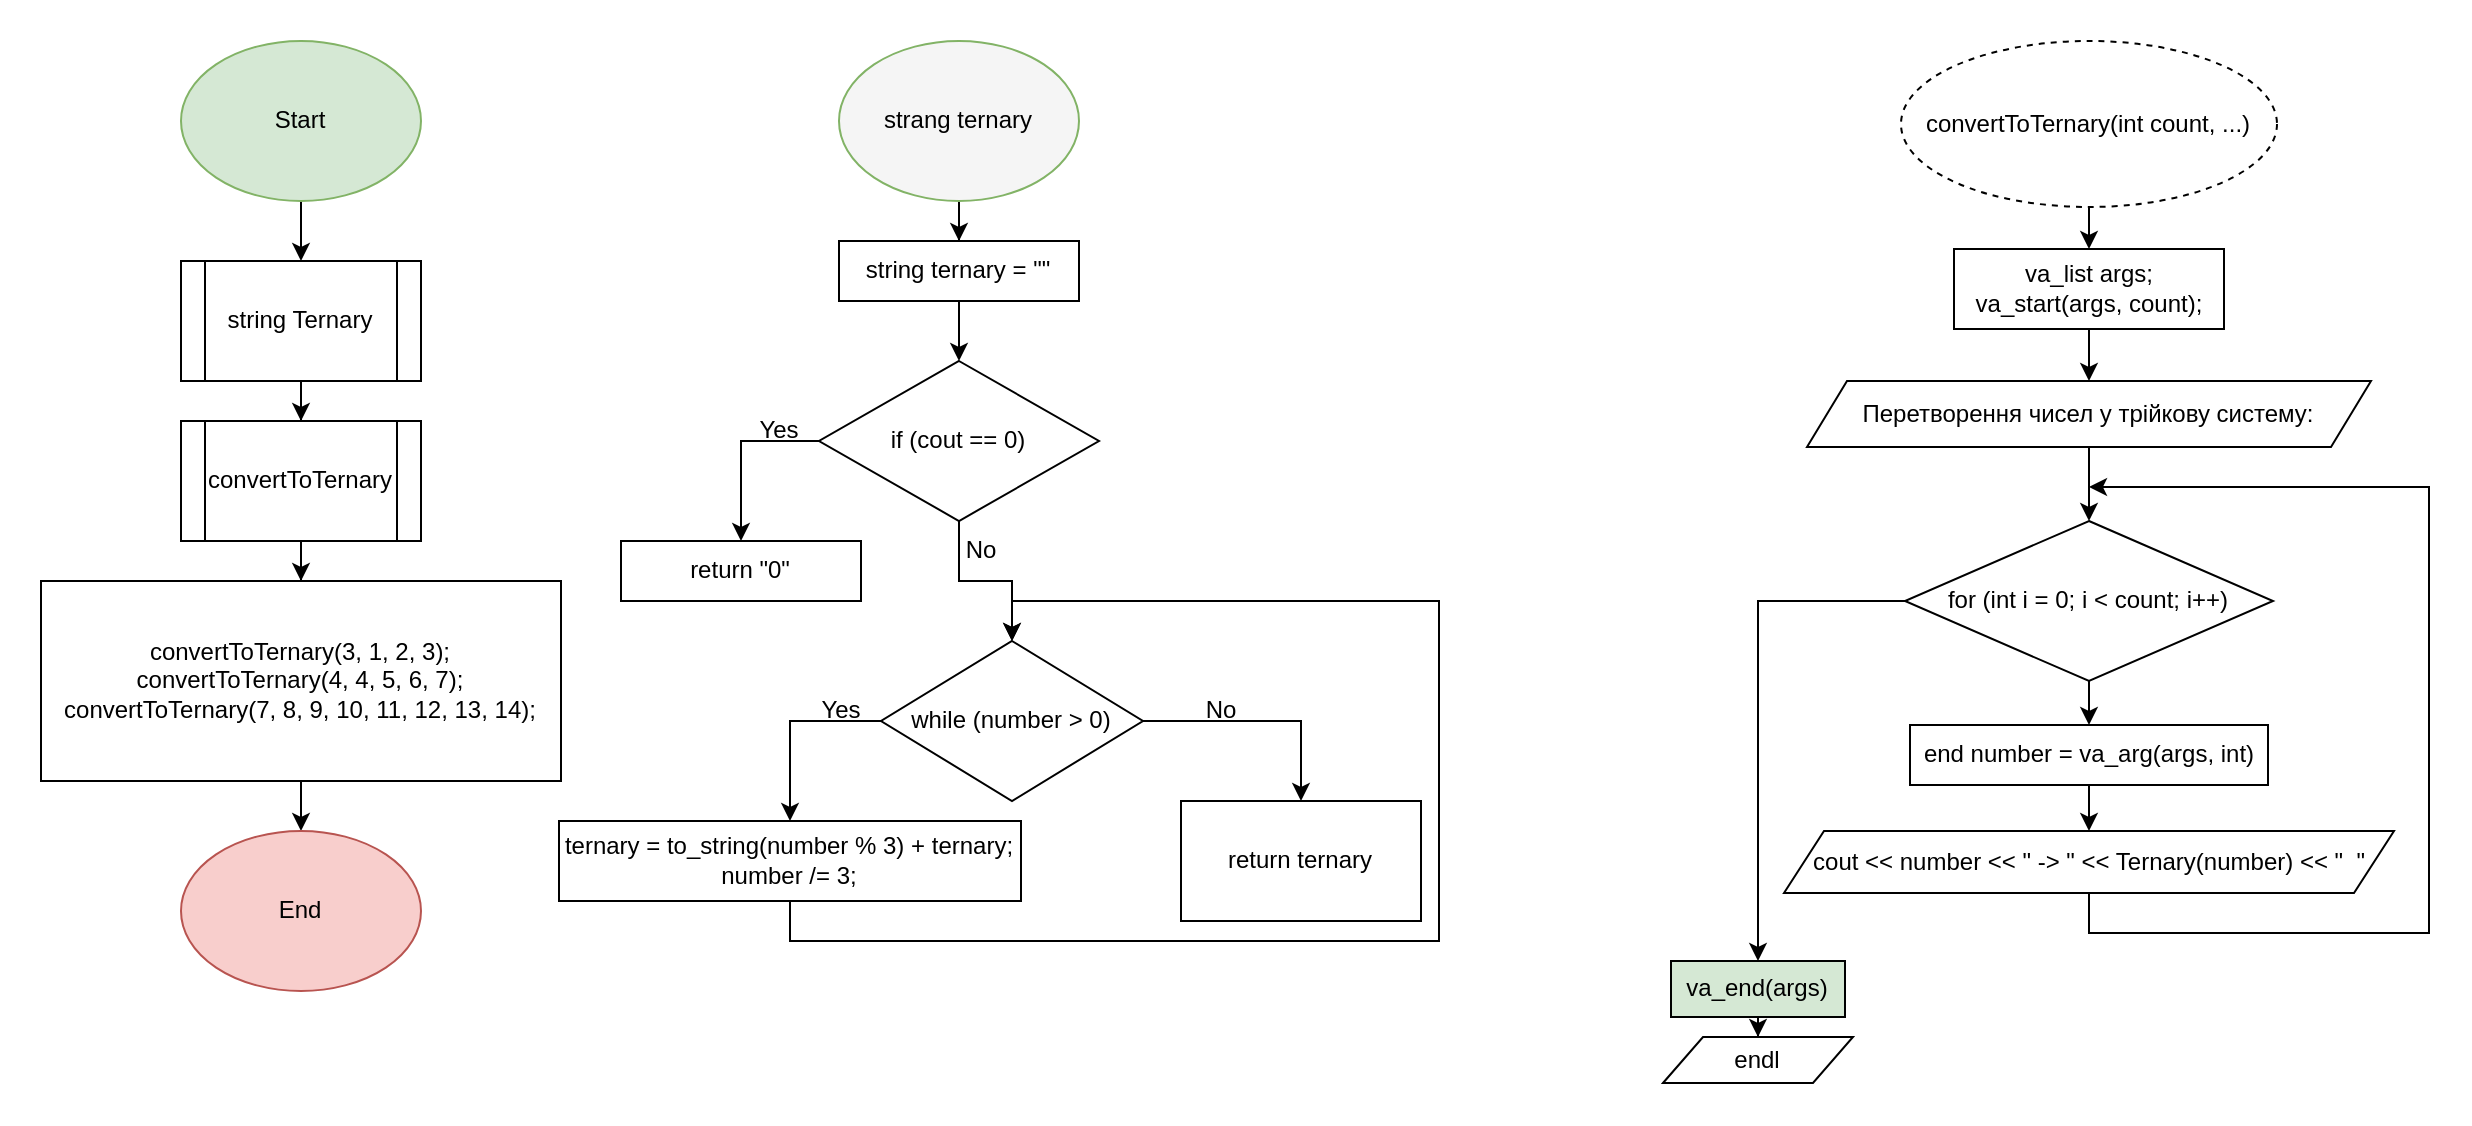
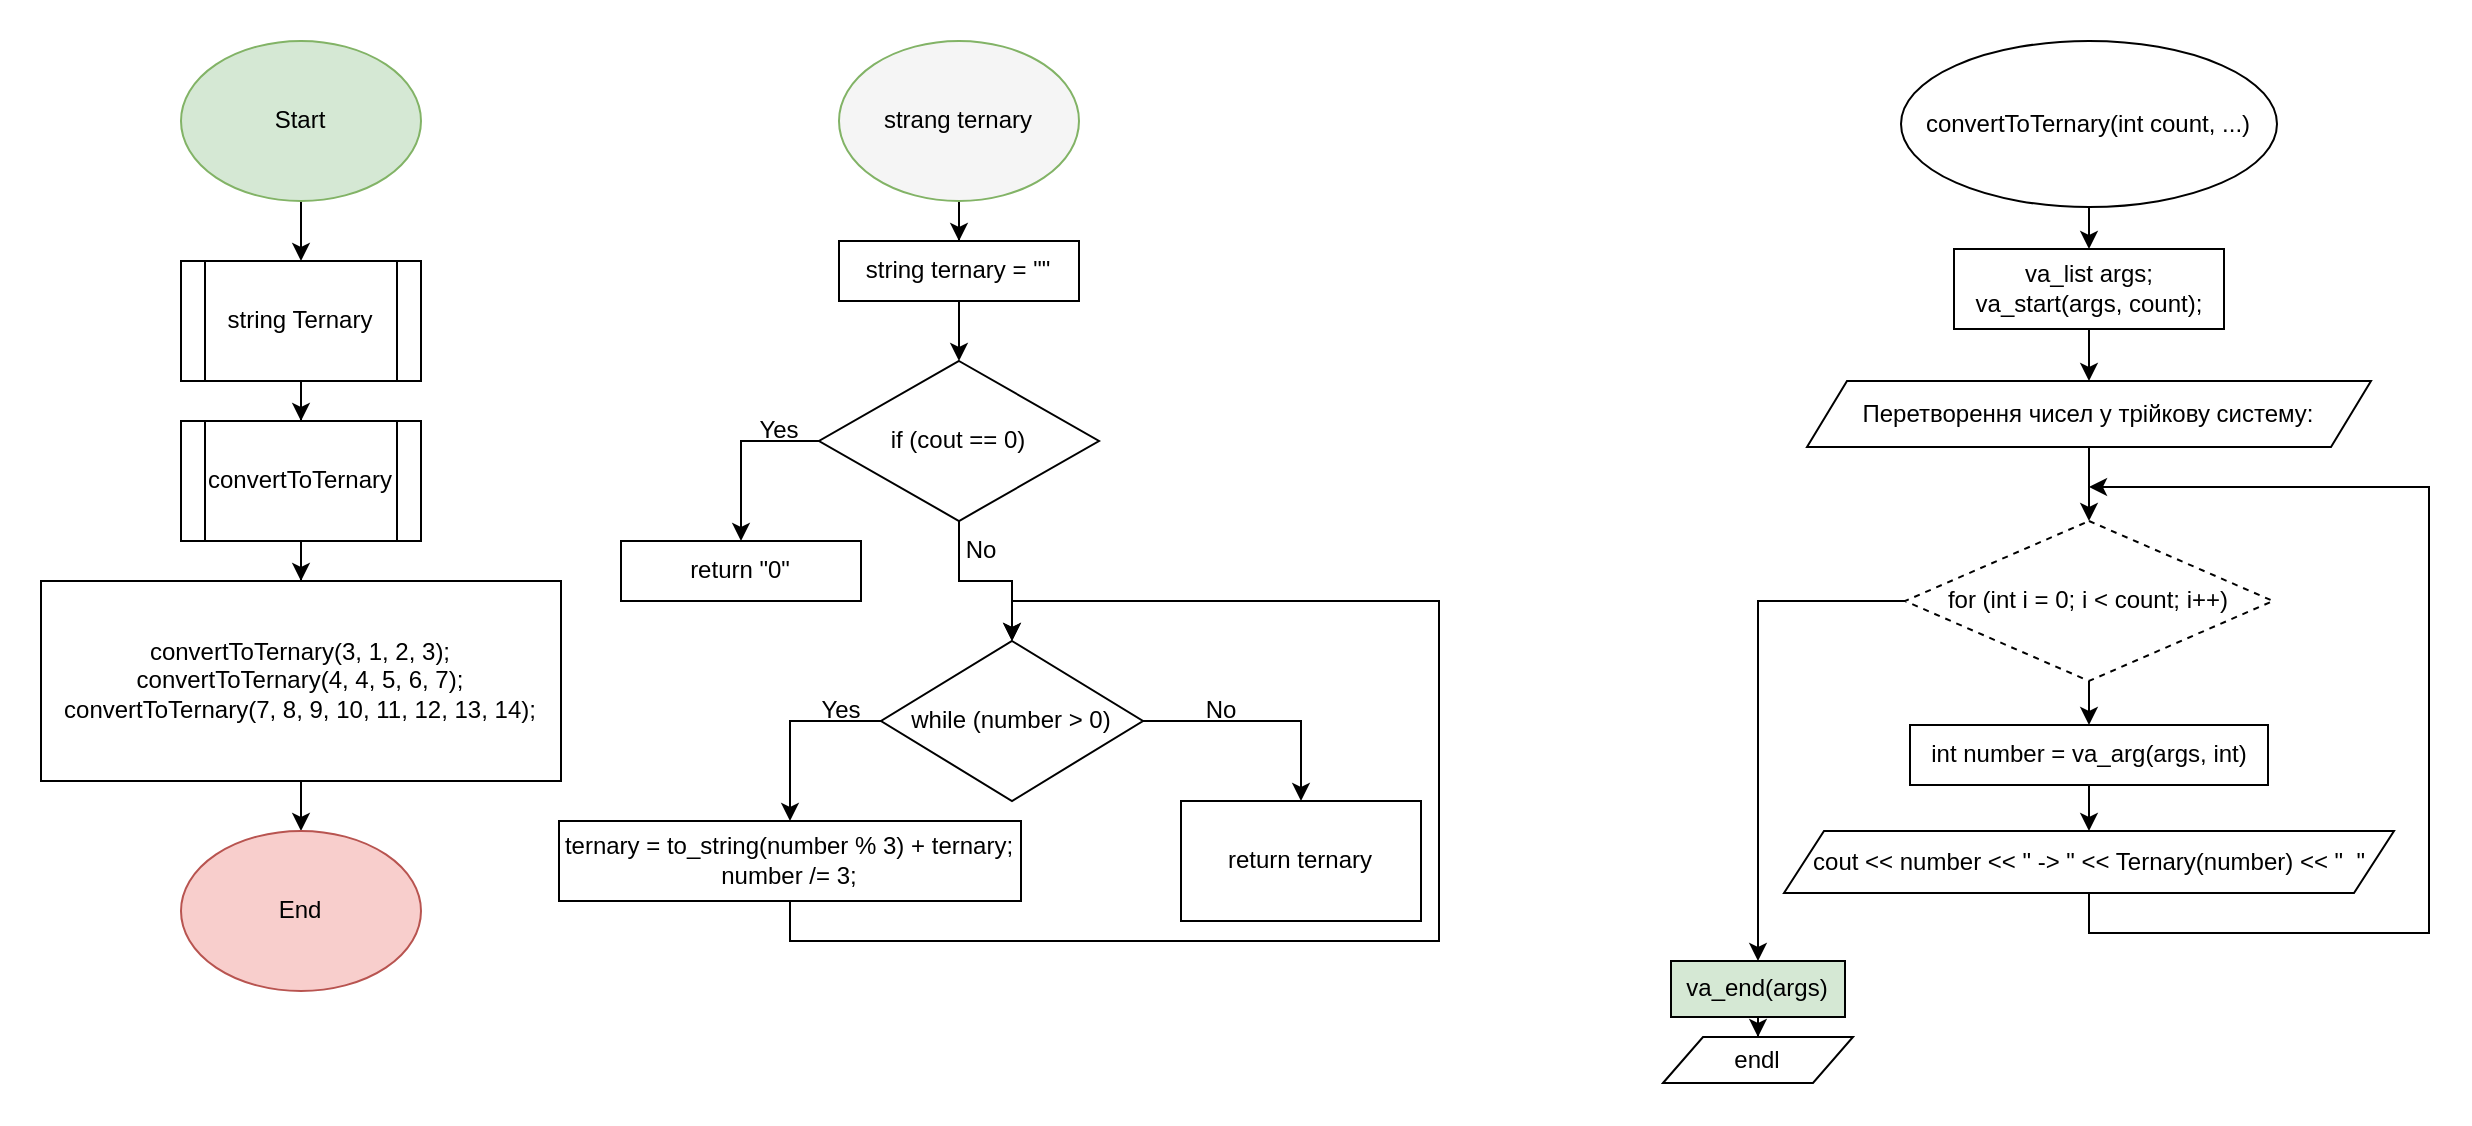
  <mxCell id="0" />
  <mxCell id="1" parent="0" />
  <mxCell id="2" value="" style="edgeStyle=orthogonalEdgeStyle;rounded=0;orthogonalLoop=1;jettySize=auto;html=1;" parent="1" source="3" target="5" edge="1"><mxGeometry relative="1" as="geometry" /></mxCell>
  <mxCell id="3" value="Start" style="ellipse;whiteSpace=wrap;html=1;fillColor=#d5e8d4;strokeColor=#82b366;" parent="1" vertex="1"><mxGeometry x="90" width="120" height="80" as="geometry" y="20" /></mxCell>
  <mxCell id="4" value="" style="edgeStyle=orthogonalEdgeStyle;rounded=0;orthogonalLoop=1;jettySize=auto;html=1;" parent="1" source="5" target="7" edge="1"><mxGeometry relative="1" as="geometry" /></mxCell>
  <mxCell id="5" value="string Ternary" style="shape=process;whiteSpace=wrap;html=1;backgroundOutline=1;" parent="1" vertex="1"><mxGeometry x="90" y="130" width="120" height="60" as="geometry" /></mxCell>
  <mxCell id="6" value="" style="edgeStyle=orthogonalEdgeStyle;rounded=0;orthogonalLoop=1;jettySize=auto;html=1;" parent="1" source="7" target="9" edge="1"><mxGeometry relative="1" as="geometry" /></mxCell>
  <mxCell id="7" value="convertToTernary" style="shape=process;whiteSpace=wrap;html=1;backgroundOutline=1;" parent="1" vertex="1"><mxGeometry x="90" y="210" width="120" height="60" as="geometry" /></mxCell>
  <mxCell id="8" value="" style="edgeStyle=orthogonalEdgeStyle;rounded=0;orthogonalLoop=1;jettySize=auto;html=1;" parent="1" source="9" target="10" edge="1"><mxGeometry relative="1" as="geometry" /></mxCell>
  <mxCell id="9" value="&lt;div&gt;convertToTernary(3, 1, 2, 3);&lt;/div&gt;&lt;div&gt;convertToTernary(4, 4, 5, 6, 7);&lt;/div&gt;&lt;div&gt;convertToTernary(7, 8, 9, 10, 11, 12, 13, 14);&lt;/div&gt;" style="whiteSpace=wrap;html=1;" parent="1" vertex="1"><mxGeometry y="290" width="260" height="100" as="geometry" x="20" /></mxCell>
  <mxCell id="10" value="End" style="ellipse;whiteSpace=wrap;html=1;fillColor=#f8cecc;strokeColor=#b85450;" parent="1" vertex="1"><mxGeometry x="90" y="415" width="120" height="80" as="geometry" /></mxCell>
  <mxCell id="11" value="" style="edgeStyle=orthogonalEdgeStyle;rounded=0;orthogonalLoop=1;jettySize=auto;html=1;" parent="1" source="12" target="14" edge="1"><mxGeometry relative="1" as="geometry" /></mxCell>
  <mxCell id="12" value="strang ternary" style="ellipse;whiteSpace=wrap;html=1;fillColor=#f5f5f5;strokeColor=#82b366;" parent="1" vertex="1"><mxGeometry x="419" width="120" height="80" as="geometry" y="20" /></mxCell>
  <mxCell id="13" value="" style="edgeStyle=orthogonalEdgeStyle;rounded=0;orthogonalLoop=1;jettySize=auto;html=1;" parent="1" source="14" target="17" edge="1"><mxGeometry relative="1" as="geometry" /></mxCell>
  <mxCell id="14" value="string ternary = &quot;&quot;" style="rounded=0;whiteSpace=wrap;html=1;" parent="1" vertex="1"><mxGeometry x="419" y="120" width="120" height="30" as="geometry" /></mxCell>
  <mxCell id="15" style="edgeStyle=orthogonalEdgeStyle;rounded=0;orthogonalLoop=1;jettySize=auto;html=1;exitX=0;exitY=0.5;exitDx=0;exitDy=0;entryX=0.5;entryY=0;entryDx=0;entryDy=0;" parent="1" source="17" target="18" edge="1"><mxGeometry relative="1" as="geometry" /></mxCell>
  <mxCell id="16" style="edgeStyle=orthogonalEdgeStyle;rounded=0;orthogonalLoop=1;jettySize=auto;html=1;exitX=0.5;exitY=1;exitDx=0;exitDy=0;entryX=0.5;entryY=0;entryDx=0;entryDy=0;" parent="1" source="17" target="23" edge="1"><mxGeometry relative="1" as="geometry" /></mxCell>
  <mxCell id="17" value="if (cout == 0)" style="rhombus;whiteSpace=wrap;html=1;" parent="1" vertex="1"><mxGeometry x="409" y="180" width="140" height="80" as="geometry" /></mxCell>
  <mxCell id="18" value="return &quot;0&quot;" style="rounded=0;whiteSpace=wrap;html=1;" parent="1" vertex="1"><mxGeometry x="310" y="270" width="120" height="30" as="geometry" /></mxCell>
  <mxCell id="19" value="Yes" style="text;html=1;align=center;verticalAlign=middle;resizable=0;points=[];autosize=1;strokeColor=none;fillColor=none;" parent="1" vertex="1"><mxGeometry x="369" y="200" width="40" height="30" as="geometry" /></mxCell>
  <mxCell id="20" value="No" style="text;html=1;align=center;verticalAlign=middle;resizable=0;points=[];autosize=1;strokeColor=none;fillColor=none;" parent="1" vertex="1"><mxGeometry x="470" y="260" width="40" height="30" as="geometry" /></mxCell>
  <mxCell id="21" style="edgeStyle=orthogonalEdgeStyle;rounded=0;orthogonalLoop=1;jettySize=auto;html=1;exitX=0;exitY=0.5;exitDx=0;exitDy=0;entryX=0.5;entryY=0;entryDx=0;entryDy=0;" parent="1" source="23" target="25" edge="1"><mxGeometry relative="1" as="geometry" /></mxCell>
  <mxCell id="22" style="edgeStyle=orthogonalEdgeStyle;rounded=0;orthogonalLoop=1;jettySize=auto;html=1;exitX=1;exitY=0.5;exitDx=0;exitDy=0;entryX=0.5;entryY=0;entryDx=0;entryDy=0;" parent="1" source="23" target="27" edge="1"><mxGeometry relative="1" as="geometry" /></mxCell>
  <mxCell id="23" value="while (number &amp;gt; 0)" style="rhombus;whiteSpace=wrap;html=1;" parent="1" vertex="1"><mxGeometry x="440" y="320" width="131" height="80" as="geometry" /></mxCell>
  <mxCell id="24" style="edgeStyle=orthogonalEdgeStyle;rounded=0;orthogonalLoop=1;jettySize=auto;html=1;exitX=0.5;exitY=1;exitDx=0;exitDy=0;entryX=0.5;entryY=0;entryDx=0;entryDy=0;" edge="1" parent="1" source="25" target="23"><mxGeometry relative="1" as="geometry"><Array as="points"><mxPoint x="395" y="470" /><mxPoint x="719" y="470" /><mxPoint x="719" y="300" /><mxPoint x="506" y="300" /></Array></mxGeometry></mxCell>
  <mxCell id="25" value="&lt;div&gt;ternary = to_string(number % 3) + ternary;&lt;/div&gt;&lt;div&gt;number /= 3;&lt;/div&gt;" style="rounded=0;whiteSpace=wrap;html=1;" parent="1" vertex="1"><mxGeometry x="279" y="410" width="231" height="40" as="geometry" /></mxCell>
  <mxCell id="26" value="Yes" style="text;html=1;align=center;verticalAlign=middle;resizable=0;points=[];autosize=1;strokeColor=none;fillColor=none;" parent="1" vertex="1"><mxGeometry x="400" y="340" width="40" height="30" as="geometry" /></mxCell>
  <mxCell id="27" value="return ternary" style="rounded=0;whiteSpace=wrap;html=1;" parent="1" vertex="1"><mxGeometry x="590" y="400" width="120" height="60" as="geometry" /></mxCell>
  <mxCell id="28" value="No" style="text;html=1;align=center;verticalAlign=middle;resizable=0;points=[];autosize=1;strokeColor=none;fillColor=none;" parent="1" vertex="1"><mxGeometry x="590" y="340" width="40" height="30" as="geometry" /></mxCell>
  <mxCell id="29" value="" style="edgeStyle=orthogonalEdgeStyle;rounded=0;orthogonalLoop=1;jettySize=auto;html=1;" parent="1" source="30" target="32" edge="1"><mxGeometry relative="1" as="geometry" /></mxCell>
- <mxCell id="30" value="convertToTernary(int count, ...)" style="ellipse;whiteSpace=wrap;html=1;dashed=1;" parent="1" vertex="1"><mxGeometry x="950" width="188" height="83" as="geometry" y="20" /></mxCell>
+ <mxCell id="30" value="convertToTernary(int count, ...)" style="ellipse;whiteSpace=wrap;html=1;" parent="1" vertex="1"><mxGeometry x="950" width="188" height="83" as="geometry" y="20" /></mxCell>
  <mxCell id="31" value="" style="edgeStyle=orthogonalEdgeStyle;rounded=0;orthogonalLoop=1;jettySize=auto;html=1;" edge="1" parent="1" source="32" target="34"><mxGeometry relative="1" as="geometry" /></mxCell>
  <mxCell id="32" value="&lt;div&gt;va_list args;&lt;/div&gt;&lt;div&gt;va_start(args, count);&lt;/div&gt;" style="rounded=0;whiteSpace=wrap;html=1;" parent="1" vertex="1"><mxGeometry x="976.5" y="124" width="135" height="40" as="geometry" /></mxCell>
  <mxCell id="33" value="" style="edgeStyle=orthogonalEdgeStyle;rounded=0;orthogonalLoop=1;jettySize=auto;html=1;" edge="1" parent="1" source="34" target="37"><mxGeometry relative="1" as="geometry" /></mxCell>
  <mxCell id="34" value="Перетворення чисел у трійкову систему:" style="shape=parallelogram;perimeter=parallelogramPerimeter;whiteSpace=wrap;html=1;fixedSize=1;" vertex="1" parent="1"><mxGeometry x="903" y="190" width="282" height="33" as="geometry" /></mxCell>
  <mxCell id="35" value="" style="edgeStyle=orthogonalEdgeStyle;rounded=0;orthogonalLoop=1;jettySize=auto;html=1;" edge="1" parent="1" source="37" target="39"><mxGeometry relative="1" as="geometry" /></mxCell>
  <mxCell id="36" style="edgeStyle=orthogonalEdgeStyle;rounded=0;orthogonalLoop=1;jettySize=auto;html=1;exitX=0;exitY=0.5;exitDx=0;exitDy=0;entryX=0.5;entryY=0;entryDx=0;entryDy=0;" edge="1" parent="1" source="37" target="43"><mxGeometry relative="1" as="geometry" /></mxCell>
- <mxCell id="37" value="for (int i = 0; i &amp;lt; count; i++)" style="rhombus;whiteSpace=wrap;html=1;" vertex="1" parent="1"><mxGeometry x="952" y="260" width="184" height="80" as="geometry" /></mxCell>
+ <mxCell id="37" value="for (int i = 0; i &amp;lt; count; i++)" style="rhombus;whiteSpace=wrap;html=1;dashed=1;" vertex="1" parent="1"><mxGeometry x="952" y="260" width="184" height="80" as="geometry" /></mxCell>
  <mxCell id="38" value="" style="edgeStyle=orthogonalEdgeStyle;rounded=0;orthogonalLoop=1;jettySize=auto;html=1;" edge="1" parent="1" source="39" target="41"><mxGeometry relative="1" as="geometry" /></mxCell>
- <mxCell id="39" value="end number = va_arg(args, int)" style="rounded=0;whiteSpace=wrap;html=1;" vertex="1" parent="1"><mxGeometry x="954.5" y="362" width="179" height="30" as="geometry" /></mxCell>
+ <mxCell id="39" value="int number = va_arg(args, int)" style="rounded=0;whiteSpace=wrap;html=1;" vertex="1" parent="1"><mxGeometry x="954.5" y="362" width="179" height="30" as="geometry" /></mxCell>
  <mxCell id="40" style="edgeStyle=orthogonalEdgeStyle;rounded=0;orthogonalLoop=1;jettySize=auto;html=1;exitX=0.5;exitY=1;exitDx=0;exitDy=0;" edge="1" parent="1" source="41"><mxGeometry relative="1" as="geometry"><mxPoint x="1044" y="243" as="targetPoint" /><Array as="points"><mxPoint x="1044" y="466" /><mxPoint x="1214" y="466" /><mxPoint x="1214" y="243" /></Array></mxGeometry></mxCell>
  <mxCell id="41" value="cout &amp;lt;&amp;lt; number &amp;lt;&amp;lt; &quot; -&amp;gt; &quot; &amp;lt;&amp;lt; Ternary(number) &amp;lt;&amp;lt; &quot;&amp;nbsp; &quot;" style="shape=parallelogram;perimeter=parallelogramPerimeter;whiteSpace=wrap;html=1;fixedSize=1;" vertex="1" parent="1"><mxGeometry x="891.5" y="415" width="305" height="31" as="geometry" /></mxCell>
  <mxCell id="42" value="" style="edgeStyle=orthogonalEdgeStyle;rounded=0;orthogonalLoop=1;jettySize=auto;html=1;" edge="1" parent="1" source="43" target="44"><mxGeometry relative="1" as="geometry" /></mxCell>
  <mxCell id="43" value="va_end(args)" style="rounded=0;whiteSpace=wrap;html=1;fillColor=#d5e8d4;" vertex="1" parent="1"><mxGeometry x="835" y="480" width="87" height="28" as="geometry" /></mxCell>
  <mxCell id="44" value="endl" style="shape=parallelogram;perimeter=parallelogramPerimeter;whiteSpace=wrap;html=1;fixedSize=1;" vertex="1" parent="1"><mxGeometry x="831" y="518" width="95" height="23" as="geometry" /></mxCell>
